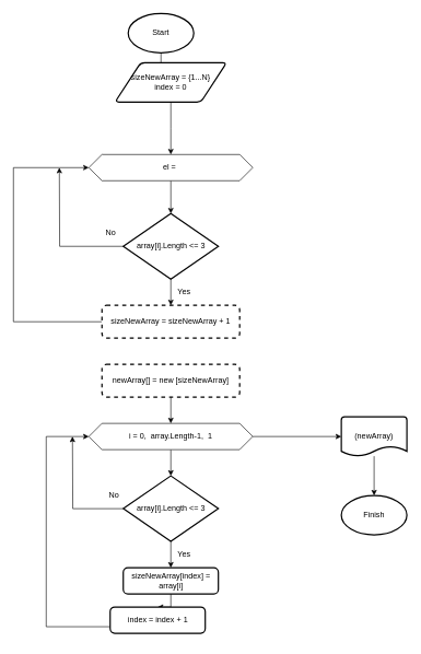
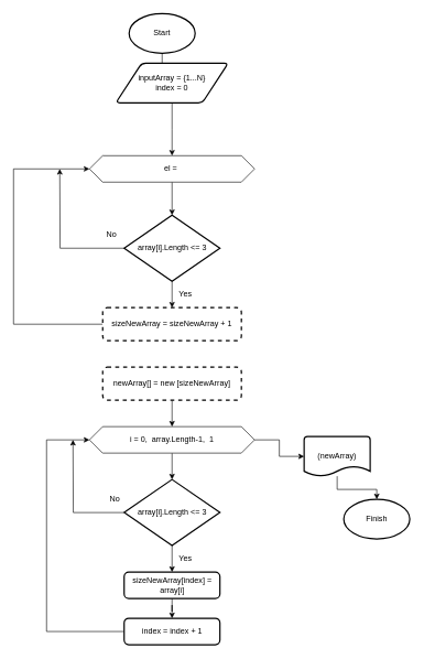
  <mxCell id="0" />
  <mxCell id="1" parent="0" />
  <mxCell id="2" value="" style="edgeStyle=orthogonalEdgeStyle;rounded=0;orthogonalLoop=1;jettySize=auto;html=1;" parent="1" source="3" target="5" edge="1"><mxGeometry relative="1" as="geometry" /></mxCell>
  <mxCell id="3" value="Start" style="strokeWidth=2;html=1;shape=mxgraph.flowchart.start_1;whiteSpace=wrap;" parent="1" vertex="1"><mxGeometry x="195" y="20" width="100" height="60" as="geometry" /></mxCell>
  <mxCell id="4" value="" style="edgeStyle=orthogonalEdgeStyle;rounded=0;orthogonalLoop=1;jettySize=auto;html=1;" parent="1" source="5" edge="1"><mxGeometry relative="1" as="geometry"><mxPoint x="260" y="235" as="targetPoint" /></mxGeometry></mxCell>
- <mxCell id="5" value="sizeNewArray = {1...N}&lt;br&gt;index = 0" style="shape=parallelogram;html=1;strokeWidth=2;perimeter=parallelogramPerimeter;whiteSpace=wrap;rounded=1;arcSize=12;size=0.23;" parent="1" vertex="1"><mxGeometry x="175" y="95" width="170" height="60" as="geometry" /></mxCell>
+ <mxCell id="5" value="inputArray = {1...N}&lt;br&gt;index = 0" style="shape=parallelogram;html=1;strokeWidth=2;perimeter=parallelogramPerimeter;whiteSpace=wrap;rounded=1;arcSize=12;size=0.23;" parent="1" vertex="1"><mxGeometry x="175" y="95" width="170" height="60" as="geometry" /></mxCell>
  <mxCell id="6" value="" style="edgeStyle=orthogonalEdgeStyle;rounded=0;orthogonalLoop=1;jettySize=auto;html=1;" parent="1" source="7" target="10" edge="1"><mxGeometry relative="1" as="geometry" /></mxCell>
  <mxCell id="7" value="el =&amp;nbsp;" style="shape=hexagon;perimeter=hexagonPerimeter2;whiteSpace=wrap;html=1;fixedSize=1;" parent="1" vertex="1"><mxGeometry x="135" y="235" width="250" height="40" as="geometry" /></mxCell>
  <mxCell id="8" value="" style="edgeStyle=orthogonalEdgeStyle;rounded=0;orthogonalLoop=1;jettySize=auto;html=1;" parent="1" source="10" target="12" edge="1"><mxGeometry relative="1" as="geometry" /></mxCell>
  <mxCell id="9" style="edgeStyle=orthogonalEdgeStyle;rounded=0;orthogonalLoop=1;jettySize=auto;html=1;" parent="1" source="10" edge="1"><mxGeometry relative="1" as="geometry"><mxPoint x="90" y="255" as="targetPoint" /></mxGeometry></mxCell>
  <mxCell id="10" value="&lt;span style=&quot;&quot;&gt;array[i].Length &amp;lt;= 3&lt;/span&gt;" style="strokeWidth=2;html=1;shape=mxgraph.flowchart.decision;whiteSpace=wrap;" parent="1" vertex="1"><mxGeometry x="187.5" y="325" width="145" height="100" as="geometry" /></mxCell>
  <mxCell id="11" style="edgeStyle=orthogonalEdgeStyle;rounded=0;orthogonalLoop=1;jettySize=auto;html=1;entryX=0;entryY=0.5;entryDx=0;entryDy=0;" parent="1" source="12" target="7" edge="1"><mxGeometry relative="1" as="geometry"><Array as="points"><mxPoint x="20" y="490" /><mxPoint x="20" y="255" /></Array></mxGeometry></mxCell>
  <mxCell id="12" value="&lt;span style=&quot;&quot;&gt;sizeNewArray =&amp;nbsp;&lt;/span&gt;sizeNewArray + 1" style="rounded=1;whiteSpace=wrap;html=1;absoluteArcSize=1;arcSize=14;strokeWidth=2;dashed=1;" parent="1" vertex="1"><mxGeometry x="155" y="465" width="210" height="50" as="geometry" /></mxCell>
  <mxCell id="13" value="Yes" style="text;html=1;align=center;verticalAlign=middle;resizable=0;points=[];autosize=1;strokeColor=none;fillColor=none;" parent="1" vertex="1"><mxGeometry x="260" y="435" width="40" height="20" as="geometry" /></mxCell>
  <mxCell id="14" value="" style="edgeStyle=orthogonalEdgeStyle;rounded=0;orthogonalLoop=1;jettySize=auto;html=1;" parent="1" source="15" target="19" edge="1"><mxGeometry relative="1" as="geometry" /></mxCell>
  <mxCell id="15" value="&lt;span style=&quot;&quot;&gt;newArray[] = new [&lt;/span&gt;sizeNewArray&lt;span style=&quot;&quot;&gt;]&lt;/span&gt;" style="rounded=1;whiteSpace=wrap;html=1;absoluteArcSize=1;arcSize=14;strokeWidth=2;dashed=1;" parent="1" vertex="1"><mxGeometry x="155" y="555" width="210" height="50" as="geometry" /></mxCell>
  <mxCell id="16" value="No" style="text;html=1;align=center;verticalAlign=middle;resizable=0;points=[];autosize=1;strokeColor=none;fillColor=none;" parent="1" vertex="1"><mxGeometry x="152.5" y="345" width="30" height="20" as="geometry" /></mxCell>
  <mxCell id="17" value="" style="edgeStyle=orthogonalEdgeStyle;rounded=0;orthogonalLoop=1;jettySize=auto;html=1;" parent="1" source="19" target="22" edge="1"><mxGeometry relative="1" as="geometry" /></mxCell>
  <mxCell id="18" style="edgeStyle=orthogonalEdgeStyle;rounded=0;orthogonalLoop=1;jettySize=auto;html=1;" parent="1" source="19" target="30" edge="1"><mxGeometry relative="1" as="geometry" /></mxCell>
  <mxCell id="19" value="i = 0,&amp;nbsp; array.Length-1,&amp;nbsp; 1" style="shape=hexagon;perimeter=hexagonPerimeter2;whiteSpace=wrap;html=1;fixedSize=1;" parent="1" vertex="1"><mxGeometry x="135" y="645" width="250" height="40" as="geometry" /></mxCell>
  <mxCell id="20" value="" style="edgeStyle=orthogonalEdgeStyle;rounded=0;orthogonalLoop=1;jettySize=auto;html=1;" parent="1" source="22" target="24" edge="1"><mxGeometry relative="1" as="geometry" /></mxCell>
  <mxCell id="21" style="edgeStyle=orthogonalEdgeStyle;rounded=0;orthogonalLoop=1;jettySize=auto;html=1;" parent="1" source="22" edge="1"><mxGeometry relative="1" as="geometry"><mxPoint x="110" y="665" as="targetPoint" /></mxGeometry></mxCell>
  <mxCell id="22" value="&lt;span style=&quot;&quot;&gt;array[i].Length &amp;lt;= 3&lt;/span&gt;" style="strokeWidth=2;html=1;shape=mxgraph.flowchart.decision;whiteSpace=wrap;" parent="1" vertex="1"><mxGeometry x="187.5" y="725" width="145" height="100" as="geometry" /></mxCell>
  <mxCell id="23" value="" style="edgeStyle=orthogonalEdgeStyle;rounded=0;orthogonalLoop=1;jettySize=auto;html=1;" parent="1" source="24" target="28" edge="1"><mxGeometry relative="1" as="geometry" /></mxCell>
  <mxCell id="24" value="&lt;span style=&quot;&quot;&gt;sizeNewArray[index] = array[i]&lt;/span&gt;" style="rounded=1;whiteSpace=wrap;html=1;absoluteArcSize=1;arcSize=14;strokeWidth=2;" parent="1" vertex="1"><mxGeometry x="187.5" y="865" width="145" height="40" as="geometry" /></mxCell>
  <mxCell id="25" value="Yes" style="text;html=1;align=center;verticalAlign=middle;resizable=0;points=[];autosize=1;strokeColor=none;fillColor=none;" parent="1" vertex="1"><mxGeometry x="260" y="835" width="40" height="20" as="geometry" /></mxCell>
  <mxCell id="26" value="No" style="text;html=1;align=center;verticalAlign=middle;resizable=0;points=[];autosize=1;strokeColor=none;fillColor=none;" parent="1" vertex="1"><mxGeometry x="157.5" y="745" width="30" height="20" as="geometry" /></mxCell>
  <mxCell id="27" style="edgeStyle=orthogonalEdgeStyle;rounded=0;orthogonalLoop=1;jettySize=auto;html=1;entryX=0;entryY=0.5;entryDx=0;entryDy=0;" parent="1" source="28" target="19" edge="1"><mxGeometry relative="1" as="geometry"><Array as="points"><mxPoint x="70" y="955" /><mxPoint x="70" y="665" /></Array></mxGeometry></mxCell>
- <mxCell id="28" value="index = index + 1" style="rounded=1;whiteSpace=wrap;html=1;absoluteArcSize=1;arcSize=14;strokeWidth=2;" parent="1" vertex="1"><mxGeometry x="167.5" y="925" width="145" height="40" as="geometry" /></mxCell>
+ <mxCell id="28" value="index = index + 1" style="rounded=1;whiteSpace=wrap;html=1;absoluteArcSize=1;arcSize=14;strokeWidth=2;" parent="1" vertex="1"><mxGeometry x="187.5" y="935" width="145" height="40" as="geometry" /></mxCell>
  <mxCell id="29" value="" style="edgeStyle=orthogonalEdgeStyle;rounded=0;orthogonalLoop=1;jettySize=auto;html=1;" parent="1" source="30" target="31" edge="1"><mxGeometry relative="1" as="geometry" /></mxCell>
- <mxCell id="30" value="(newArray)" style="strokeWidth=2;html=1;shape=mxgraph.flowchart.document2;whiteSpace=wrap;size=0.25;" parent="1" vertex="1"><mxGeometry x="520" y="635" width="100" height="60" as="geometry" /></mxCell>
+ <mxCell id="30" value="(newArray)" style="strokeWidth=2;html=1;shape=mxgraph.flowchart.document2;whiteSpace=wrap;size=0.25;" parent="1" vertex="1"><mxGeometry x="460" y="660" width="100" height="60" as="geometry" /></mxCell>
  <mxCell id="31" value="Finish" style="strokeWidth=2;html=1;shape=mxgraph.flowchart.start_1;whiteSpace=wrap;" parent="1" vertex="1"><mxGeometry x="520" y="755" width="100" height="60" as="geometry" /></mxCell>
